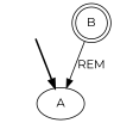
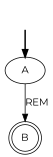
  digraph {
    fontname=Montserrat
    node [fontname=Montserrat]
    edge [fontname=Montserrat]
    fake [style=invisible]
    A [root=true]
    B [shape=doublecircle]
    fake -> A [style=bold]
-   B -> A [label=REM]
+   A -> B [label=REM]
  }
